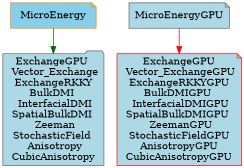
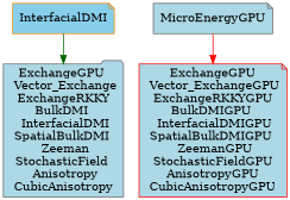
  digraph {
    node [shape=note style=filled fillcolor=lightblue color=gray40]
    n1 [label="ExchangeGPU \n Vector_Exchange\nExchangeRKKY\nBulkDMI \n InterfacialDMI\nSpatialBulkDMI \n Zeeman\nStochasticField \n Anisotropy\nCubicAnisotropy" shape=folder]
-   MicroEnergy [fillcolor=skyblue color=darkorange]
+   MicroEnergy [fillcolor=skyblue color=darkorange label=InterfacialDMI]
    n3 [label="ExchangeGPU\n Vector_ExchangeGPU\nExchangeRKKYGPU\nBulkDMIGPU \n InterfacialDMIGPU\nSpatialBulkDMIGPU \n ZeemanGPU\nStochasticFieldGPU\nAnisotropyGPU\nCubicAnisotropyGPU" color=red]
    MicroEnergyGPU
    MicroEnergy -> n1 [color=darkgreen]
    MicroEnergyGPU -> n3 [color=red]
  }
